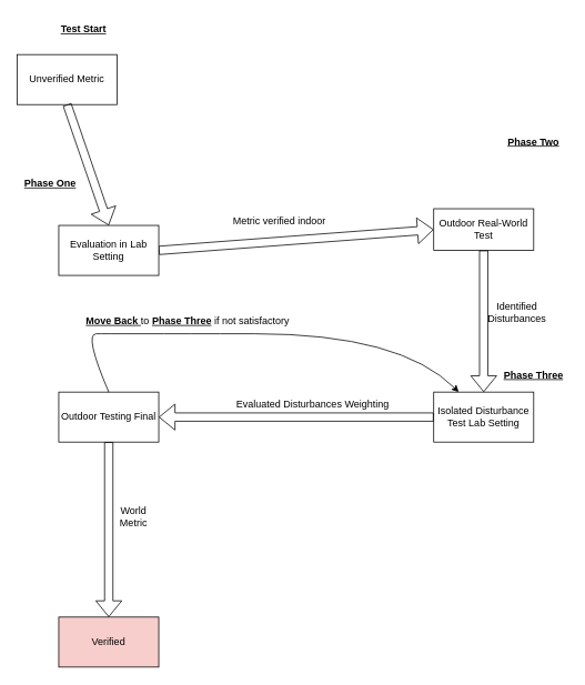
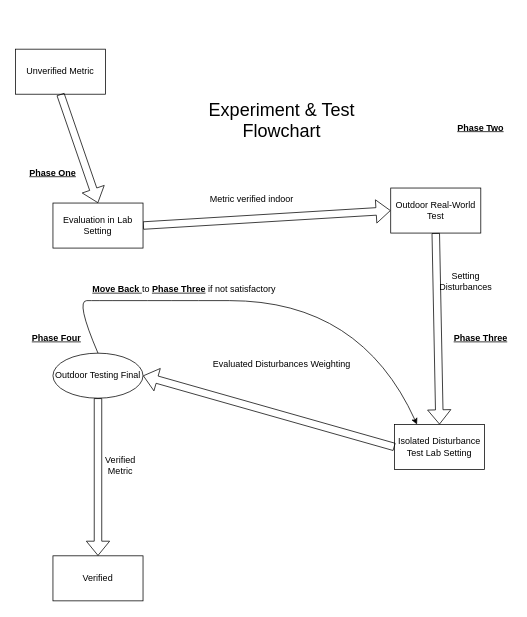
  <mxCell id="0" />
  <mxCell id="1" parent="0" />
  <mxCell id="2" value="Unverified Metric" style="rounded=0;whiteSpace=wrap;html=1;" vertex="1" parent="1"><mxGeometry x="20" y="65" width="120" height="60" as="geometry" /></mxCell>
  <mxCell id="3" value="" style="shape=flexArrow;endArrow=classic;html=1;rounded=0;exitX=1;exitY=0.5;exitDx=0;exitDy=0;entryX=0;entryY=0.5;entryDx=0;entryDy=0;" edge="1" parent="1" source="4" target="5"><mxGeometry width="50" height="50" relative="1" as="geometry"><mxPoint x="340" y="300" as="sourcePoint" /><mxPoint x="540" y="440" as="targetPoint" /></mxGeometry></mxCell>
  <mxCell id="4" value="Evaluation in Lab Setting" style="rounded=0;whiteSpace=wrap;html=1;" vertex="1" parent="1"><mxGeometry x="70" y="270" width="120" height="60" as="geometry" /></mxCell>
- <mxCell id="5" value="Outdoor Real-World Test" style="rounded=0;whiteSpace=wrap;html=1;" vertex="1" parent="1"><mxGeometry x="520" y="250" width="120" height="50" as="geometry" /></mxCell>
- <mxCell id="6" value="Isolated Disturbance Test Lab Setting" style="rounded=0;whiteSpace=wrap;html=1;" vertex="1" parent="1"><mxGeometry x="520" y="470" width="120" height="60" as="geometry" /></mxCell>
- <mxCell id="7" value="Outdoor Testing Final" style="rounded=0;whiteSpace=wrap;html=1;" vertex="1" parent="1"><mxGeometry x="70" y="470" width="120" height="60" as="geometry" /></mxCell>
- <mxCell id="8" value="Verified" style="rounded=0;whiteSpace=wrap;html=1;fillColor=#f8cecc;" vertex="1" parent="1"><mxGeometry x="70" y="740" width="120" height="60" as="geometry" /></mxCell>
+ <mxCell id="5" value="Outdoor Real-World Test" style="rounded=0;whiteSpace=wrap;html=1;" vertex="1" parent="1"><mxGeometry x="520" y="250" width="120" height="60" as="geometry" /></mxCell>
+ <mxCell id="6" value="Isolated Disturbance Test Lab Setting" style="rounded=0;whiteSpace=wrap;html=1;" vertex="1" parent="1"><mxGeometry x="525" y="565" width="120" height="60" as="geometry" /></mxCell>
+ <mxCell id="7" value="Outdoor Testing Final" style="ellipse;whiteSpace=wrap;html=1;" vertex="1" parent="1"><mxGeometry x="70" y="470" width="120" height="60" as="geometry" /></mxCell>
+ <mxCell id="8" value="Verified" style="rounded=0;whiteSpace=wrap;html=1;" vertex="1" parent="1"><mxGeometry x="70" y="740" width="120" height="60" as="geometry" /></mxCell>
  <mxCell id="9" value="" style="shape=flexArrow;endArrow=classic;html=1;rounded=0;exitX=0.5;exitY=1;exitDx=0;exitDy=0;entryX=0.5;entryY=0;entryDx=0;entryDy=0;" edge="1" parent="1" source="5" target="6"><mxGeometry width="50" height="50" relative="1" as="geometry"><mxPoint x="350" y="430" as="sourcePoint" /><mxPoint x="400" y="380" as="targetPoint" /></mxGeometry></mxCell>
  <mxCell id="10" value="" style="shape=flexArrow;endArrow=classic;html=1;rounded=0;entryX=1;entryY=0.5;entryDx=0;entryDy=0;exitX=0;exitY=0.5;exitDx=0;exitDy=0;" edge="1" parent="1" source="6" target="7"><mxGeometry width="50" height="50" relative="1" as="geometry"><mxPoint x="220" y="490" as="sourcePoint" /><mxPoint x="270" y="440" as="targetPoint" /></mxGeometry></mxCell>
  <mxCell id="11" value="" style="shape=flexArrow;endArrow=classic;html=1;rounded=0;exitX=0.5;exitY=1;exitDx=0;exitDy=0;entryX=0.5;entryY=0;entryDx=0;entryDy=0;" edge="1" parent="1" source="7" target="8"><mxGeometry width="50" height="50" relative="1" as="geometry"><mxPoint x="130" y="520" as="sourcePoint" /><mxPoint x="130" y="560" as="targetPoint" /></mxGeometry></mxCell>
  <mxCell id="12" value="" style="shape=flexArrow;endArrow=classic;html=1;rounded=0;exitX=0.5;exitY=1;exitDx=0;exitDy=0;entryX=0.5;entryY=0;entryDx=0;entryDy=0;" edge="1" parent="1" source="2" target="4"><mxGeometry width="50" height="50" relative="1" as="geometry"><mxPoint x="90" y="350" as="sourcePoint" /><mxPoint x="130" y="170" as="targetPoint" /></mxGeometry></mxCell>
  <mxCell id="13" value="Metric verified indoor" style="text;html=1;align=center;verticalAlign=middle;whiteSpace=wrap;rounded=0;" vertex="1" parent="1"><mxGeometry x="240" y="250" width="190" height="30" as="geometry" /></mxCell>
- <mxCell id="14" value="Identified Disturbances" style="text;html=1;align=center;verticalAlign=middle;whiteSpace=wrap;rounded=0;" vertex="1" parent="1"><mxGeometry x="580" y="310" width="80" height="130" as="geometry" /></mxCell>
+ <mxCell id="14" value="Setting Disturbances" style="text;html=1;align=center;verticalAlign=middle;whiteSpace=wrap;rounded=0;" vertex="1" parent="1"><mxGeometry x="580" y="310" width="80" height="130" as="geometry" /></mxCell>
  <mxCell id="15" value="Evaluated Disturbances Weighting" style="text;html=1;align=center;verticalAlign=middle;whiteSpace=wrap;rounded=0;" vertex="1" parent="1"><mxGeometry x="265" y="470" width="220" height="30" as="geometry" /></mxCell>
- <mxCell id="16" value="World Metric" style="text;html=1;align=center;verticalAlign=middle;whiteSpace=wrap;rounded=0;" vertex="1" parent="1"><mxGeometry x="130" y="530" width="60" height="180" as="geometry" /></mxCell>
+ <mxCell id="16" value="Verified Metric" style="text;html=1;align=center;verticalAlign=middle;whiteSpace=wrap;rounded=0;" vertex="1" parent="1"><mxGeometry x="130" y="530" width="60" height="180" as="geometry" /></mxCell>
  <mxCell id="17" value="" style="curved=1;endArrow=classic;html=1;rounded=0;exitX=0.5;exitY=0;exitDx=0;exitDy=0;entryX=0.25;entryY=0;entryDx=0;entryDy=0;" edge="1" parent="1" source="7" target="6"><mxGeometry width="50" height="50" relative="1" as="geometry"><mxPoint x="130" y="450" as="sourcePoint" /><mxPoint x="180" y="400" as="targetPoint" /><Array as="points"><mxPoint x="100" y="400" /><mxPoint x="130" y="400" /><mxPoint x="480" y="400" /></Array></mxGeometry></mxCell>
- <mxCell id="18" value="&lt;b&gt;&lt;u&gt;Move Back &lt;/u&gt;&lt;/b&gt;to &lt;u&gt;&lt;b&gt;Phase Three&lt;/b&gt;&lt;/u&gt; if not satisfactory" style="text;html=1;align=center;verticalAlign=middle;whiteSpace=wrap;rounded=0;" vertex="1" parent="1"><mxGeometry x="100" y="370" width="250" height="30" as="geometry" /></mxCell>
- <mxCell id="20" value="&lt;u&gt;&lt;b&gt;Phase One&lt;/b&gt;&lt;/u&gt;" style="text;html=1;align=center;verticalAlign=middle;whiteSpace=wrap;rounded=0;" vertex="1" parent="1"><mxGeometry x="20" y="200" width="80" height="40" as="geometry" /></mxCell>
+ <mxCell id="18" value="&lt;b&gt;&lt;u&gt;Move Back &lt;/u&gt;&lt;/b&gt;to &lt;u&gt;&lt;b&gt;Phase Three&lt;/b&gt;&lt;/u&gt; if not satisfactory" style="text;html=1;align=center;verticalAlign=middle;whiteSpace=wrap;rounded=0;" vertex="1" parent="1"><mxGeometry x="120" y="370" width="250" height="30" as="geometry" /></mxCell>
+ <mxCell id="19" value="&lt;font style=&quot;font-size: 24px;&quot;&gt;Experiment &amp;amp; Test Flowchart&lt;/font&gt;" style="text;html=1;align=center;verticalAlign=middle;whiteSpace=wrap;rounded=0;" vertex="1" parent="1"><mxGeometry x="230" y="110" width="290" height="100" as="geometry" /></mxCell>
+ <mxCell id="20" value="&lt;u&gt;&lt;b&gt;Phase One&lt;/b&gt;&lt;/u&gt;" style="text;html=1;align=center;verticalAlign=middle;whiteSpace=wrap;rounded=0;" vertex="1" parent="1"><mxGeometry x="30" y="210" width="80" height="40" as="geometry" /></mxCell>
  <mxCell id="21" value="&lt;u&gt;&lt;b&gt;Phase Two&lt;/b&gt;&lt;/u&gt;" style="text;html=1;align=center;verticalAlign=middle;whiteSpace=wrap;rounded=0;" vertex="1" parent="1"><mxGeometry x="600" y="155" width="80" height="30" as="geometry" /></mxCell>
  <mxCell id="22" value="&lt;u&gt;&lt;b&gt;Phase Three&lt;/b&gt;&lt;/u&gt;" style="text;html=1;align=center;verticalAlign=middle;whiteSpace=wrap;rounded=0;" vertex="1" parent="1"><mxGeometry x="600" y="435" width="80" height="30" as="geometry" /></mxCell>
- <mxCell id="24" value="&lt;u&gt;&lt;b&gt;Test Start&lt;/b&gt;&lt;/u&gt;" style="text;html=1;align=center;verticalAlign=middle;whiteSpace=wrap;rounded=0;" vertex="1" parent="1"><mxGeometry x="70" y="20" width="60" height="30" as="geometry" /></mxCell>
+ <mxCell id="23" value="&lt;u&gt;&lt;b&gt;Phase Four&lt;/b&gt;&lt;/u&gt;" style="text;html=1;align=center;verticalAlign=middle;whiteSpace=wrap;rounded=0;" vertex="1" parent="1"><mxGeometry x="40" y="430" width="70" height="40" as="geometry" /></mxCell>
